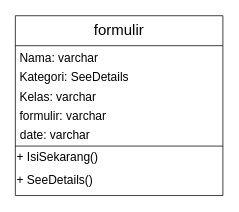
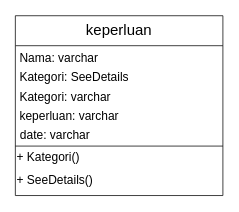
  <mxCell id="0" />
  <mxCell id="1" parent="0" />
- <mxCell id="2" value="formulir" style="swimlane;fontStyle=0;align=center;verticalAlign=top;childLayout=stackLayout;horizontal=1;startSize=40;horizontalStack=0;resizeParent=1;resizeLast=0;collapsible=1;marginBottom=0;rounded=0;shadow=0;strokeWidth=1;labelBackgroundColor=default;fontSize=20;" parent="1" vertex="1"><mxGeometry x="20" y="20" width="277" height="240" as="geometry"><mxRectangle x="550" y="140" width="160" height="26" as="alternateBounds" /></mxGeometry></mxCell>
+ <mxCell id="2" value="keperluan" style="swimlane;fontStyle=0;align=center;verticalAlign=top;childLayout=stackLayout;horizontal=1;startSize=40;horizontalStack=0;resizeParent=1;resizeLast=0;collapsible=1;marginBottom=0;rounded=0;shadow=0;strokeWidth=1;labelBackgroundColor=default;fontSize=20;" parent="1" vertex="1"><mxGeometry x="20" y="20" width="277" height="240" as="geometry"><mxRectangle x="550" y="140" width="160" height="26" as="alternateBounds" /></mxGeometry></mxCell>
  <mxCell id="3" value="Nama: varchar" style="text;align=left;verticalAlign=top;spacingLeft=4;spacingRight=4;overflow=hidden;rotatable=0;points=[[0,0.5],[1,0.5]];portConstraint=eastwest;fontSize=16;" parent="2" vertex="1"><mxGeometry y="40" width="277" height="26" as="geometry" /></mxCell>
  <mxCell id="4" value="Kategori: SeeDetails" style="text;align=left;verticalAlign=top;spacingLeft=4;spacingRight=4;overflow=hidden;rotatable=0;points=[[0,0.5],[1,0.5]];portConstraint=eastwest;rounded=0;shadow=0;html=0;fontSize=16;" parent="2" vertex="1"><mxGeometry y="66" width="277" height="26" as="geometry" /></mxCell>
- <mxCell id="5" value="Kelas: varchar" style="text;align=left;verticalAlign=top;spacingLeft=4;spacingRight=4;overflow=hidden;rotatable=0;points=[[0,0.5],[1,0.5]];portConstraint=eastwest;rounded=0;shadow=0;html=0;fontSize=16;" parent="2" vertex="1"><mxGeometry y="92" width="277" height="26" as="geometry" /></mxCell>
- <mxCell id="6" value="formulir: varchar" style="text;align=left;verticalAlign=top;spacingLeft=4;spacingRight=4;overflow=hidden;rotatable=0;points=[[0,0.5],[1,0.5]];portConstraint=eastwest;rounded=0;shadow=0;html=0;fontSize=16;" parent="2" vertex="1"><mxGeometry y="118" width="277" height="26" as="geometry" /></mxCell>
+ <mxCell id="5" value="Kategori: varchar" style="text;align=left;verticalAlign=top;spacingLeft=4;spacingRight=4;overflow=hidden;rotatable=0;points=[[0,0.5],[1,0.5]];portConstraint=eastwest;rounded=0;shadow=0;html=0;fontSize=16;" parent="2" vertex="1"><mxGeometry y="92" width="277" height="26" as="geometry" /></mxCell>
+ <mxCell id="6" value="keperluan: varchar" style="text;align=left;verticalAlign=top;spacingLeft=4;spacingRight=4;overflow=hidden;rotatable=0;points=[[0,0.5],[1,0.5]];portConstraint=eastwest;rounded=0;shadow=0;html=0;fontSize=16;" parent="2" vertex="1"><mxGeometry y="118" width="277" height="26" as="geometry" /></mxCell>
  <mxCell id="7" value="&amp;nbsp;date: varchar" style="text;html=1;strokeColor=none;fillColor=none;align=left;verticalAlign=middle;whiteSpace=wrap;rounded=0;fontSize=16;" vertex="1" parent="2"><mxGeometry y="144" width="277" height="30" as="geometry" /></mxCell>
  <mxCell id="8" value="" style="endArrow=none;html=1;rounded=0;exitX=0;exitY=0.75;exitDx=0;exitDy=0;entryX=1;entryY=0.75;entryDx=0;entryDy=0;" edge="1" parent="2"><mxGeometry width="50" height="50" relative="1" as="geometry"><mxPoint y="174" as="sourcePoint" /><mxPoint x="277" y="174" as="targetPoint" /></mxGeometry></mxCell>
- <mxCell id="9" value="+ IsiSekarang()" style="text;html=1;strokeColor=none;fillColor=none;align=left;verticalAlign=middle;whiteSpace=wrap;rounded=0;fontSize=16;" vertex="1" parent="2"><mxGeometry y="174" width="277" height="30" as="geometry" /></mxCell>
+ <mxCell id="9" value="+ Kategori()" style="text;html=1;strokeColor=none;fillColor=none;align=left;verticalAlign=middle;whiteSpace=wrap;rounded=0;fontSize=16;" vertex="1" parent="2"><mxGeometry y="174" width="277" height="30" as="geometry" /></mxCell>
  <mxCell id="10" value="+ SeeDetails()" style="text;html=1;strokeColor=none;fillColor=none;align=left;verticalAlign=middle;whiteSpace=wrap;rounded=0;fontSize=16;" vertex="1" parent="2"><mxGeometry y="204" width="277" height="30" as="geometry" /></mxCell>
